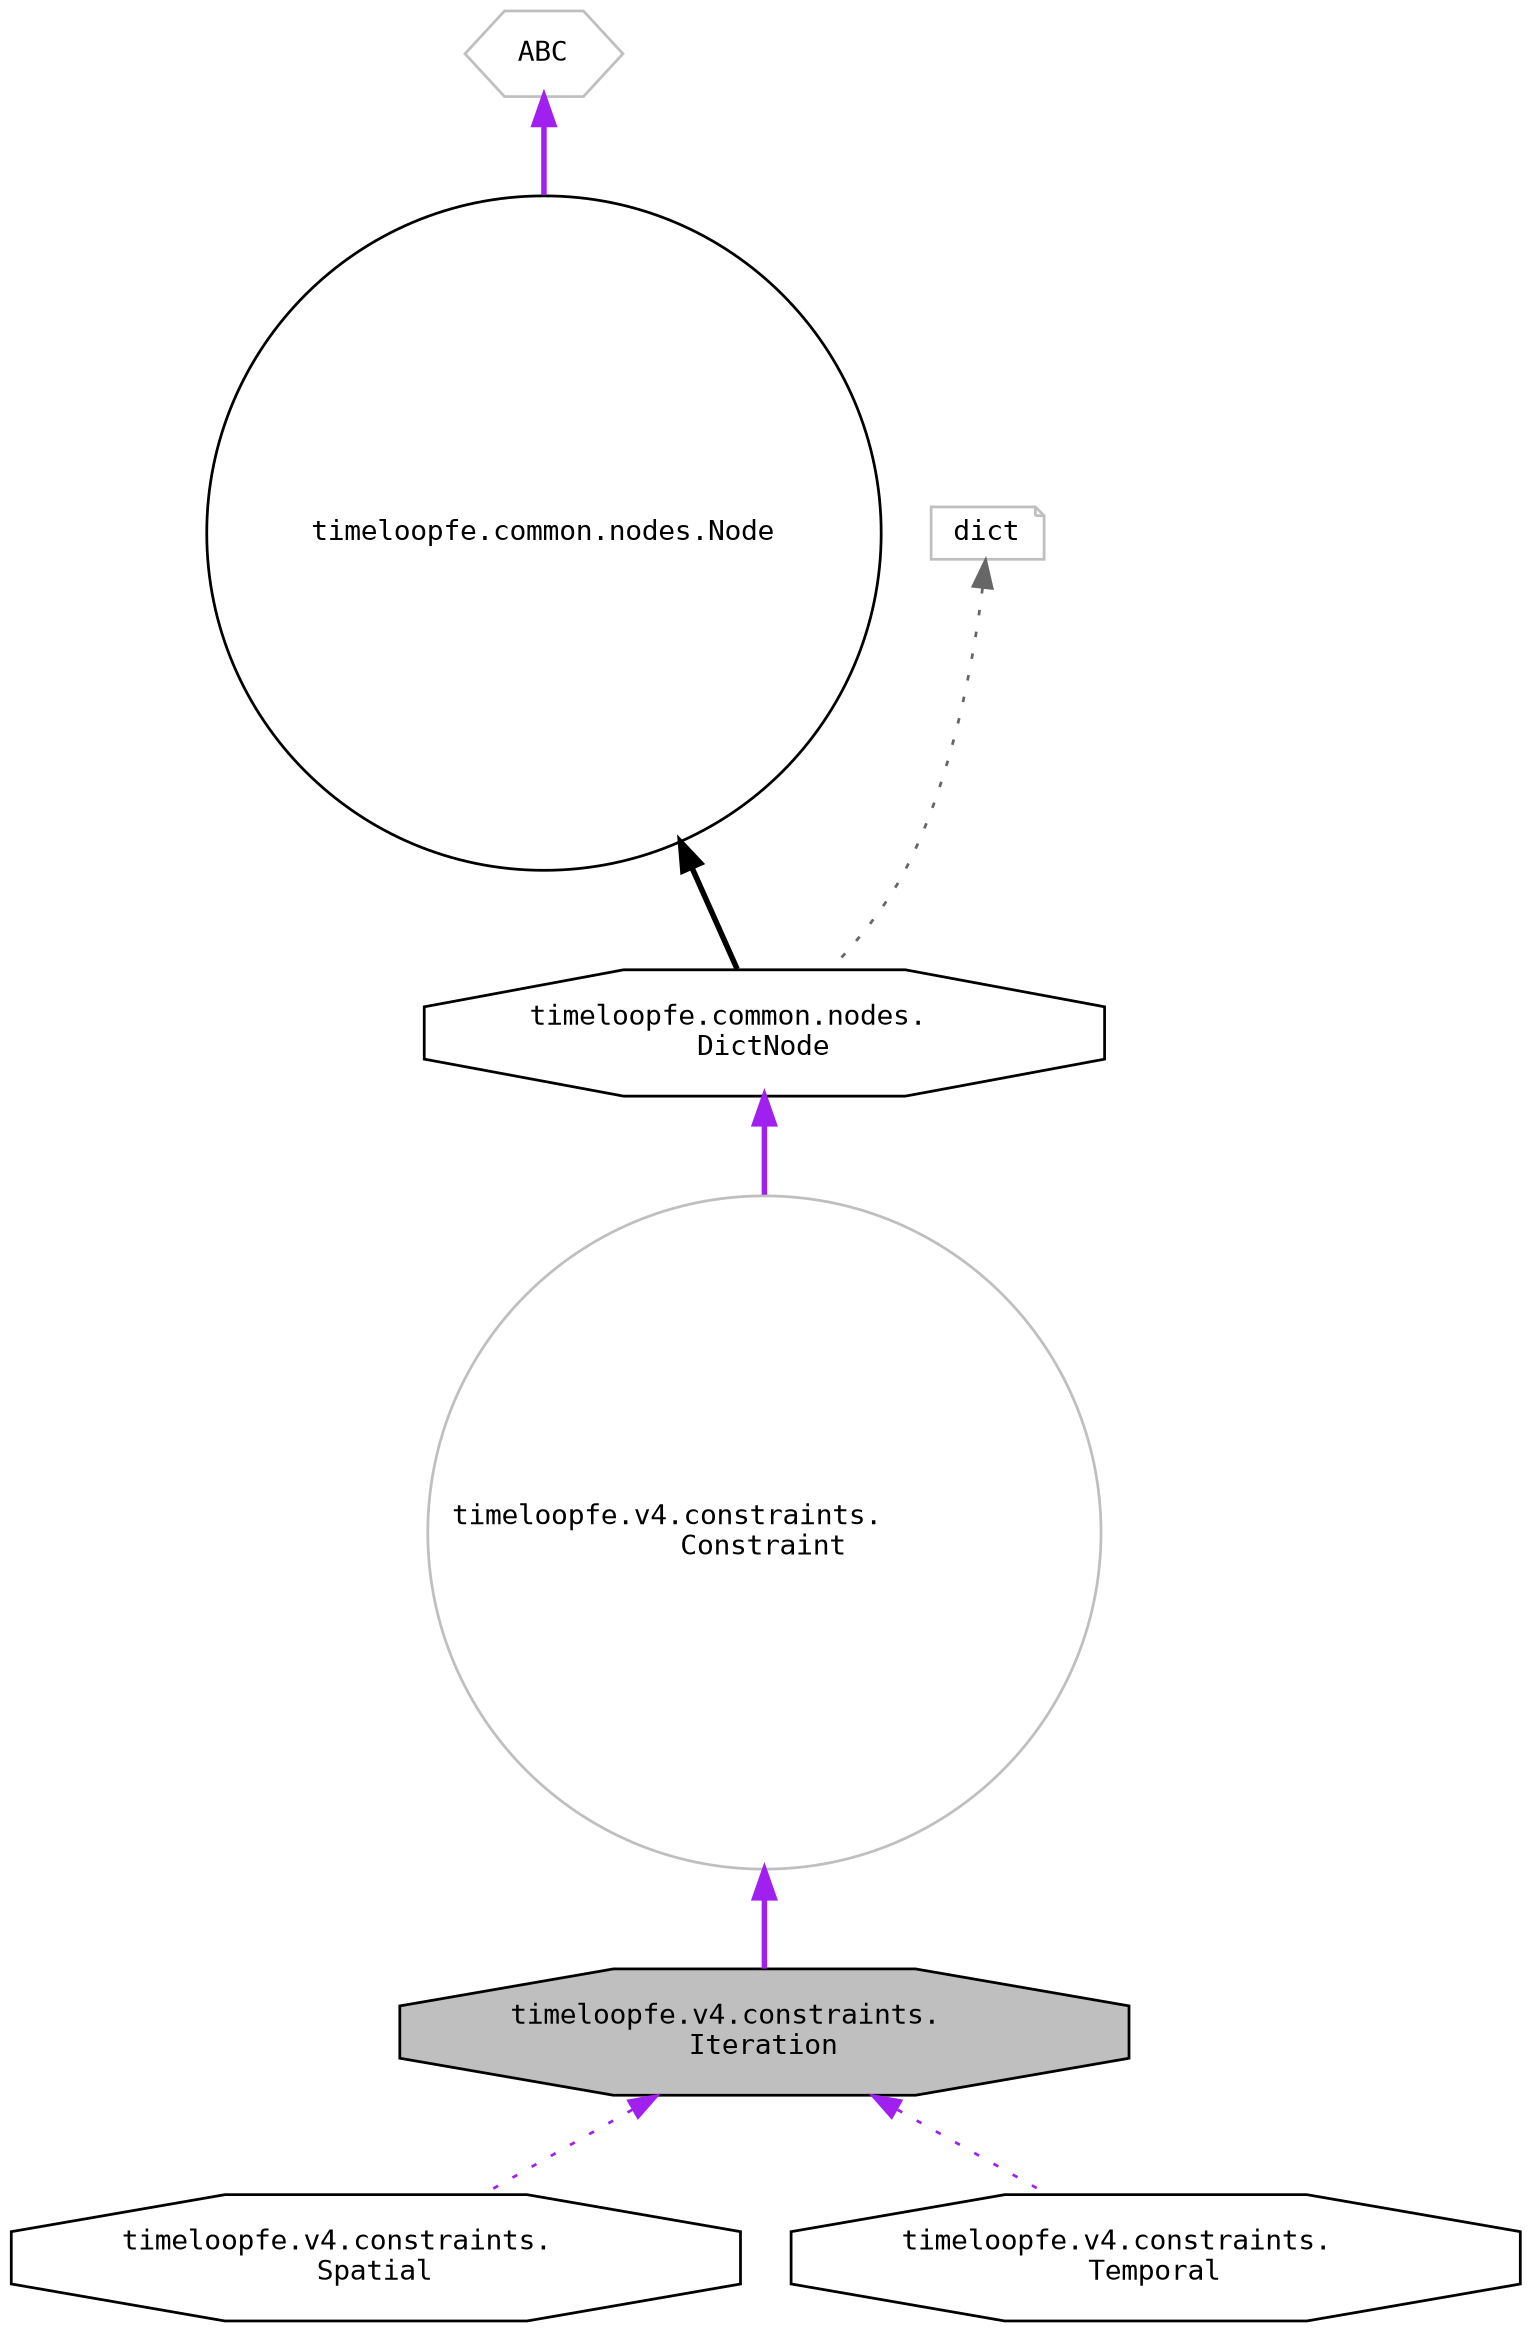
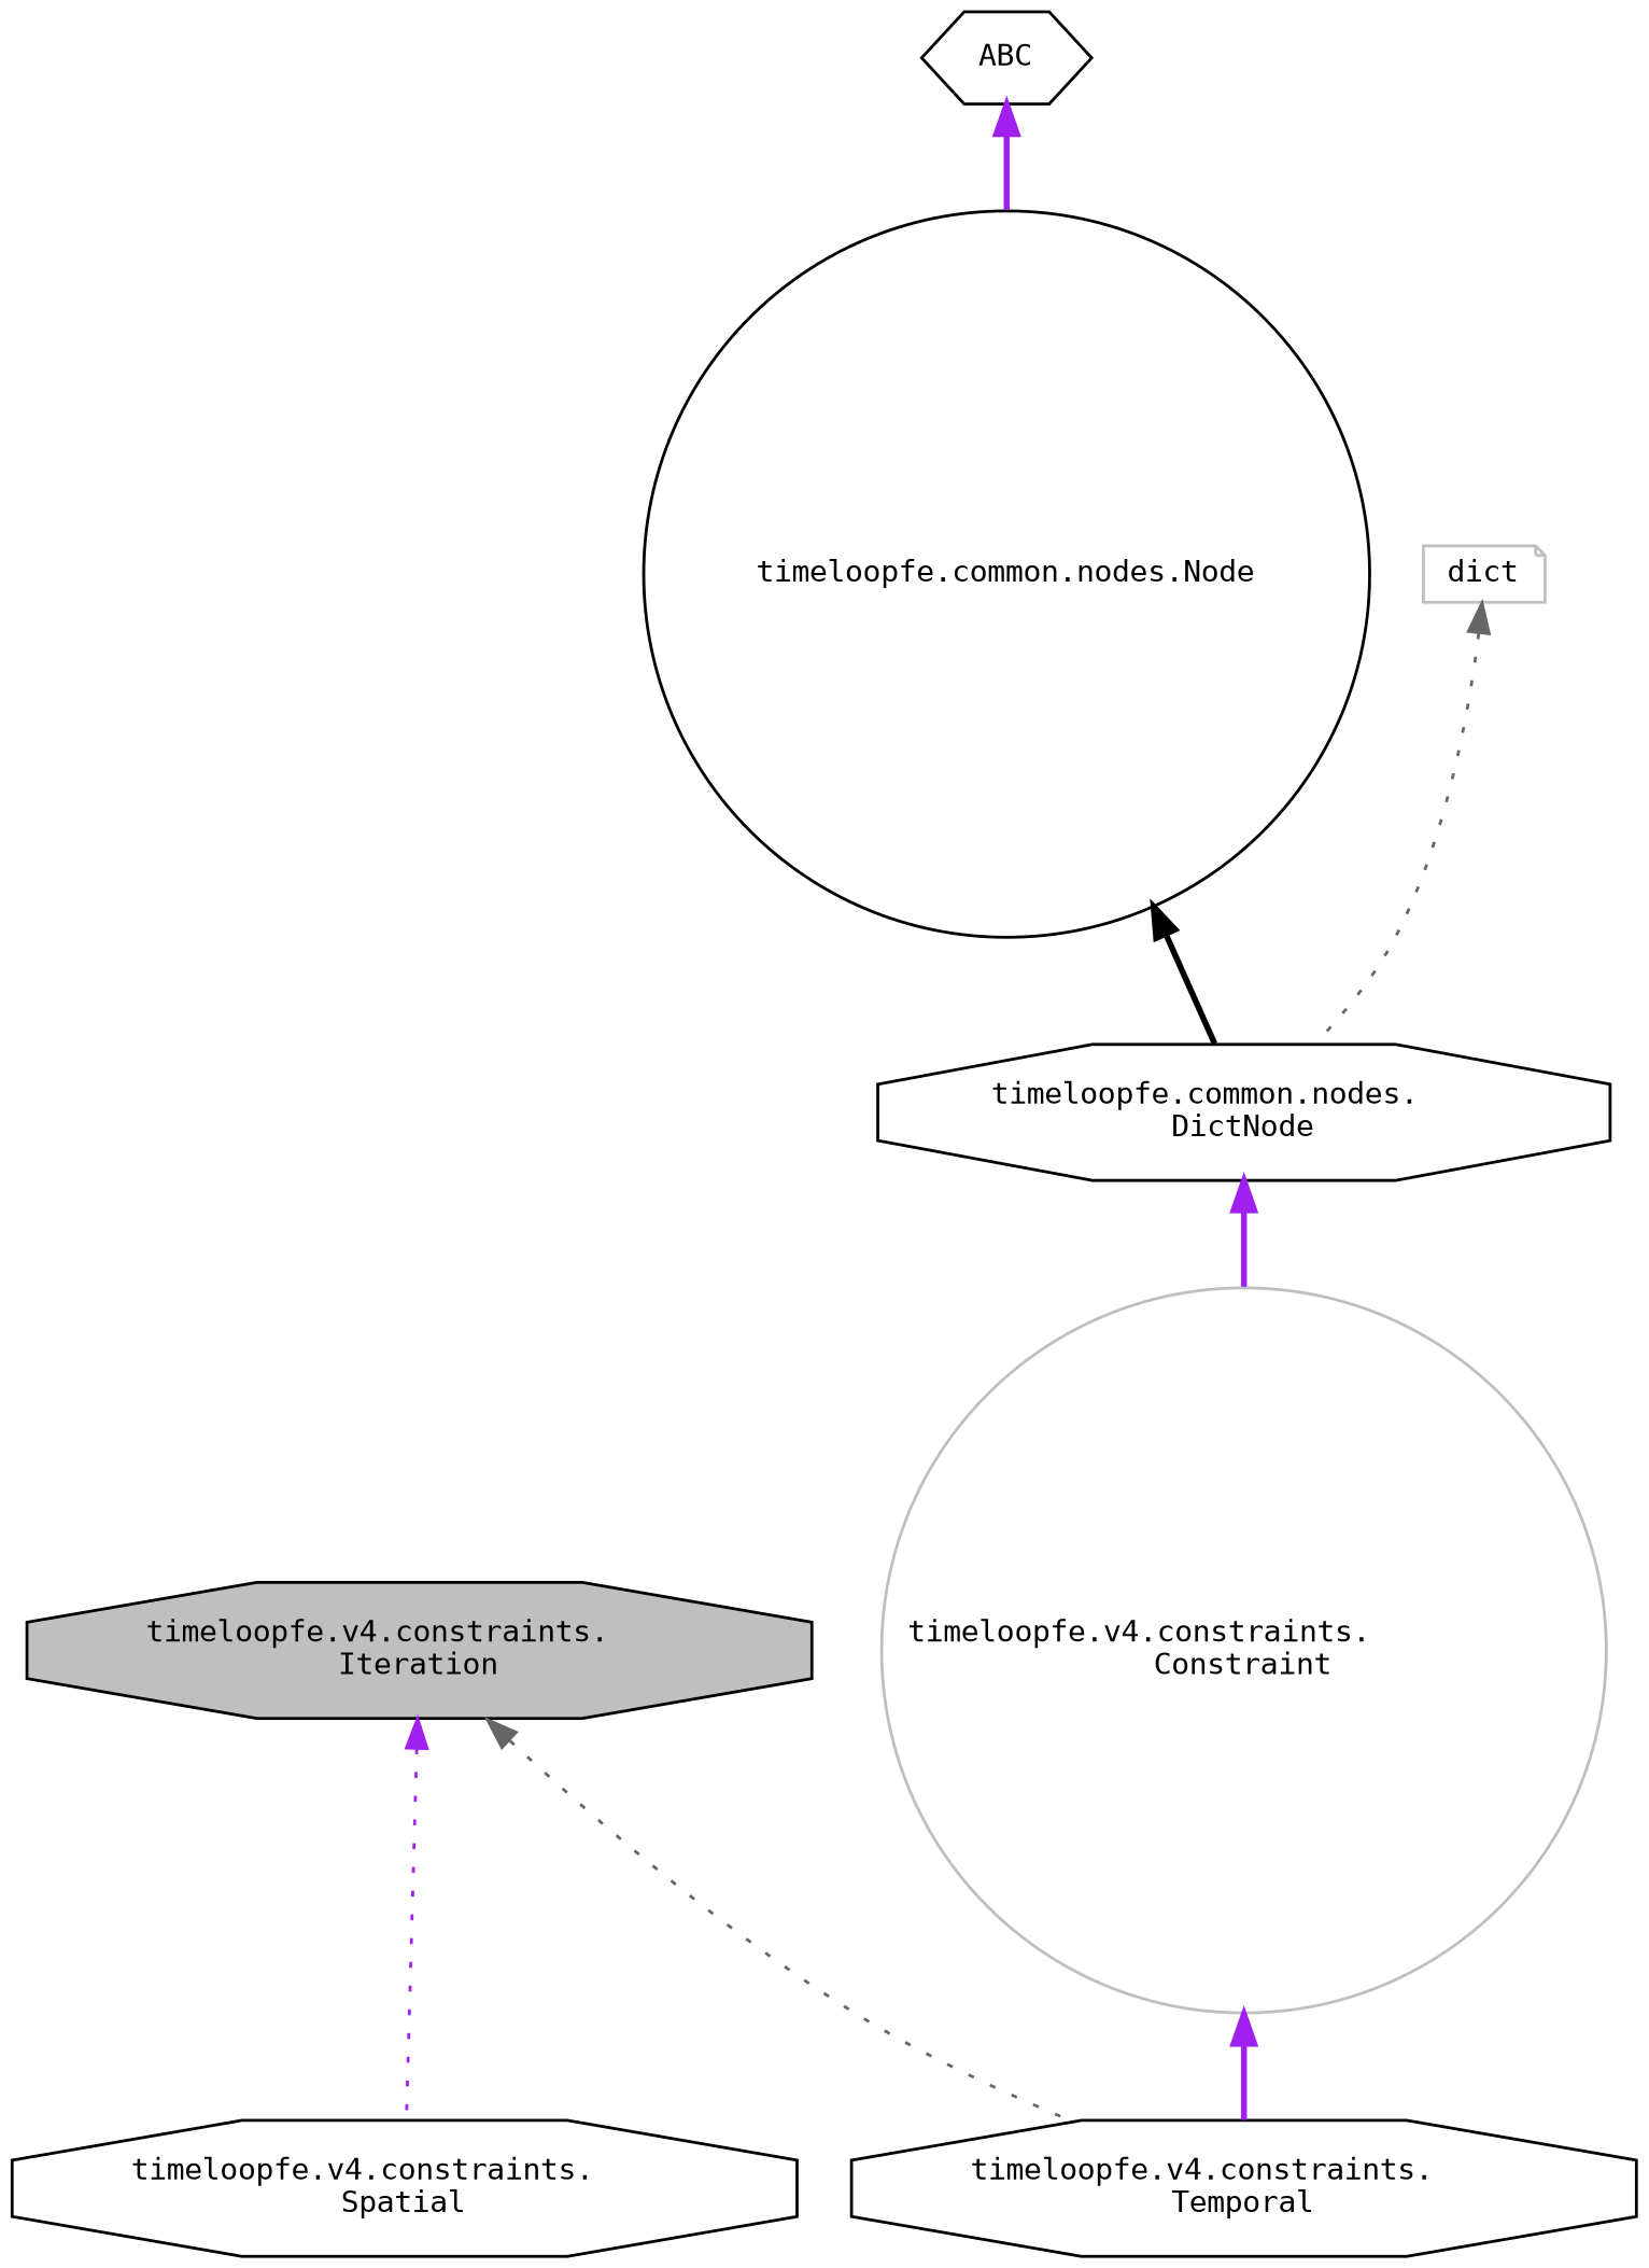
  digraph {
    fontname="DejaVu Sans Mono"
    node [color=black fillcolor=white fontname="DejaVu Sans Mono" fontsize=10 shape=octagon style=filled]
    edge [color=purple dir=back fontname="DejaVu Sans Mono" fontsize=10 labelfontname=Helvetica labelfontsize=10 style=bold]
    n1 [fillcolor=grey75 fontcolor=black height=0.2 label="timeloopfe.v4.constraints.\lIteration" width=0.4]
    n2 [height=0.2 label="timeloopfe.v4.constraints.\lSpatial" width=0.4]
    n3 [height=0.2 label="timeloopfe.v4.constraints.\lTemporal" width=0.4]
    n4 [color=grey75 height=0.2 label="timeloopfe.v4.constraints.\lConstraint" shape=circle width=0.4]
    n5 [height=0.2 label="timeloopfe.common.nodes.\lDictNode" width=0.4]
    n6 [height=0.2 label="timeloopfe.common.nodes.Node" shape=circle width=0.4]
-   n7 [color=grey75 height=0.2 label=ABC shape=hexagon width=0.4]
+   n7 [height=0.2 label=ABC shape=hexagon width=0.4]
    n8 [color=grey75 height=0.2 label=dict shape=note width=0.4]
    n1 -> n2 [style=dotted]
-   n1 -> n3 [style=dotted]
-   n4 -> n1
+   n1 -> n3 [color=gray40 style=dotted]
+   n4 -> n3
    n5 -> n4
    n6 -> n5 [color=black]
    n7 -> n6
    n8 -> n5 [color=gray40 style=dotted]
  }
